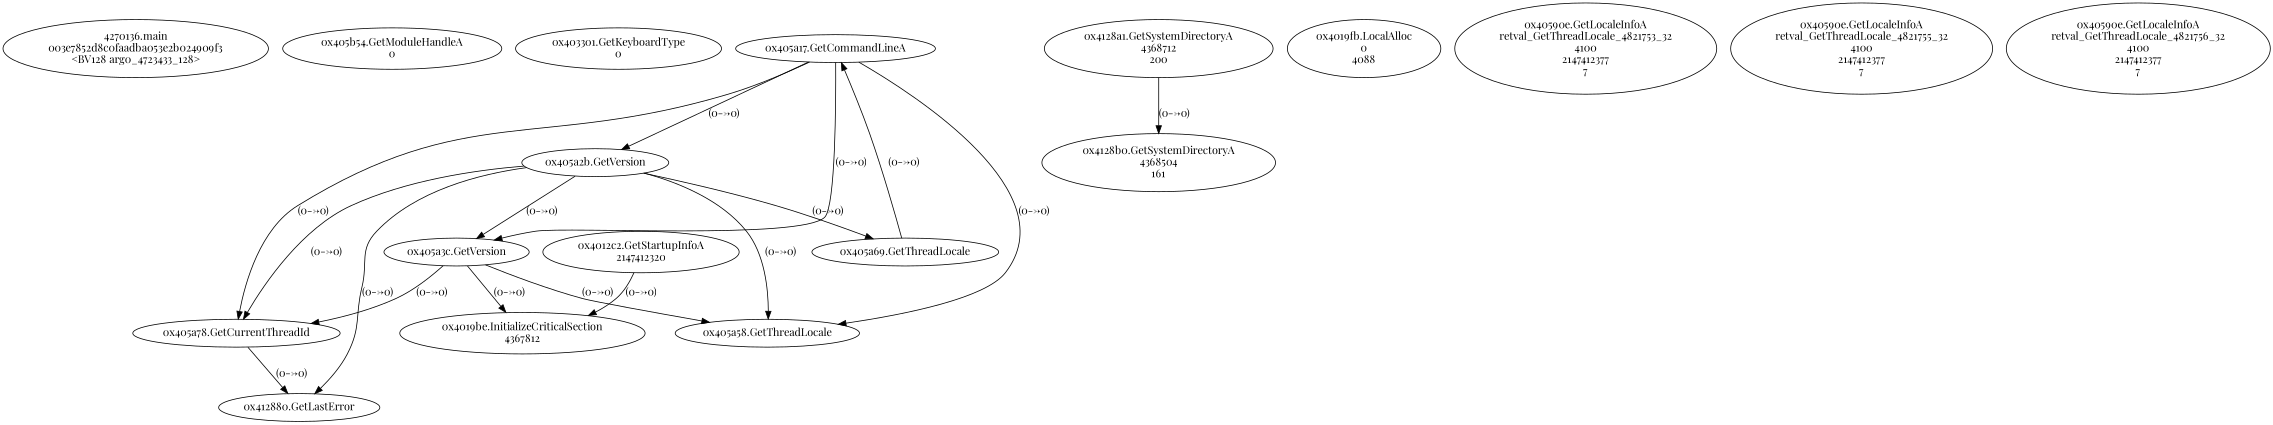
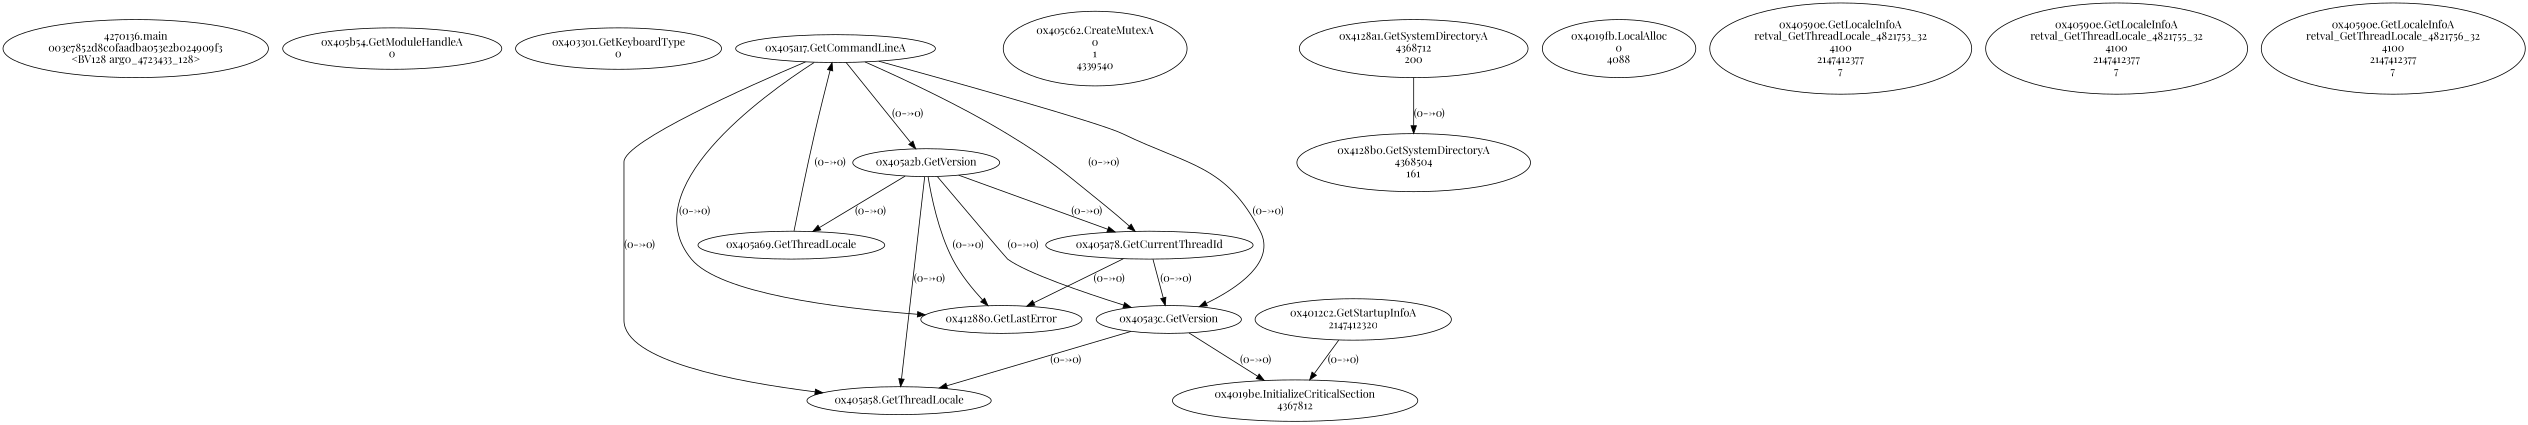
  digraph {
    fontname="Playfair Display"
    node [fontname="Playfair Display"]
    edge [fontname="Playfair Display"]
    n1 [label="4270136.main\n003e7852d8c0faadba053e2b024909f3\n<BV128 arg0_4723433_128>"]
    n2 [label="0x405b54.GetModuleHandleA\n0"]
    n3 [label="0x403301.GetKeyboardType\n0"]
    n4 [label="0x405a17.GetCommandLineA\n"]
    n5 [label="0x405a2b.GetVersion\n"]
    n6 [label="0x405a3c.GetVersion\n"]
    n7 [label="0x405a78.GetCurrentThreadId\n"]
    n8 [label="0x412880.GetLastError\n"]
    n9 [label="0x405a58.GetThreadLocale\n"]
    n10 [label="0x405a69.GetThreadLocale\n"]
    n11 [label="0x4019be.InitializeCriticalSection\n4367812"]
    n12 [label="0x4012c2.GetStartupInfoA\n2147412320"]
+   n13 [label="0x405c62.CreateMutexA\n0\n1\n4339540"]
    n14 [label="0x4128a1.GetSystemDirectoryA\n4368712\n200"]
    n15 [label="0x4128b0.GetSystemDirectoryA\n4368504\n161"]
    n16 [label="0x4019fb.LocalAlloc\n0\n4088"]
    n17 [label="0x40590e.GetLocaleInfoA\nretval_GetThreadLocale_4821753_32\n4100\n2147412377\n7"]
    n18 [label="0x40590e.GetLocaleInfoA\nretval_GetThreadLocale_4821755_32\n4100\n2147412377\n7"]
    n19 [label="0x40590e.GetLocaleInfoA\nretval_GetThreadLocale_4821756_32\n4100\n2147412377\n7"]
    n4 -> n5 [label="(0-->0)"]
    n4 -> n6 [label="(0-->0)"]
    n4 -> n7 [label="(0-->0)"]
+   n4 -> n8 [label="(0-->0)"]
    n4 -> n9 [label="(0-->0)"]
    n5 -> n6 [label="(0-->0)"]
    n5 -> n7 [label="(0-->0)"]
    n5 -> n8 [label="(0-->0)"]
    n5 -> n9 [label="(0-->0)"]
    n5 -> n10 [label="(0-->0)"]
-   n6 -> n7 [label="(0-->0)"]
+   n7 -> n6 [label="(0-->0)"]
    n6 -> n9 [label="(0-->0)"]
    n6 -> n11 [label="(0-->0)"]
    n7 -> n8 [label="(0-->0)"]
    n10 -> n4 [label="(0-->0)"]
    n12 -> n11 [label="(0-->0)"]
    n14 -> n15 [label="(0-->0)"]
  }
